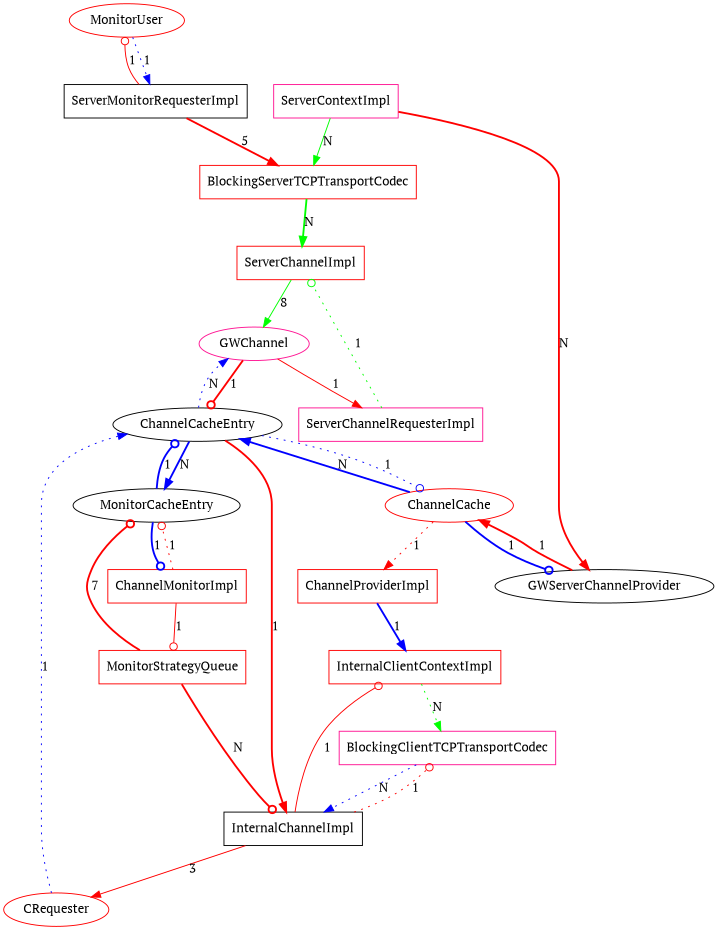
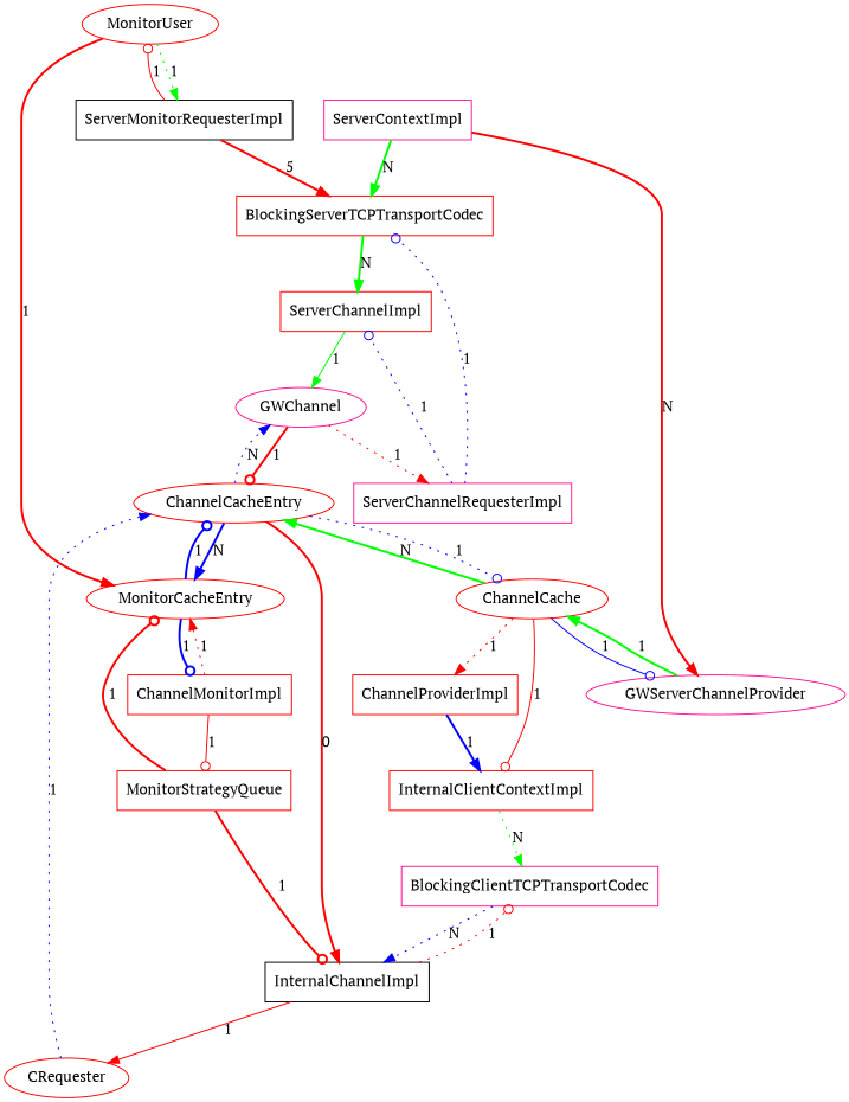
  digraph {
    fontname="PT Serif"
    node [color=red fontname="PT Serif" shape=box]
    edge [arrowhead=normal color=red fontname="PT Serif" style=bold]
    ServerContextImpl [color=deeppink]
    BlockingServerTCPTransportCodec
-   GWServerChannelProvider [color=black shape=""]
+   GWServerChannelProvider [color=deeppink shape=""]
    ServerChannelImpl
    ChannelCache [shape=""]
    GWChannel [color=deeppink shape=""]
    ServerChannelRequesterImpl [color=deeppink]
-   ChannelCacheEntry [color=black shape=""]
+   ChannelCacheEntry [shape=""]
    ServerMonitorRequesterImpl [color=black]
    MonitorUser [shape=""]
-   MonitorCacheEntry [color=black shape=""]
+   MonitorCacheEntry [shape=""]
    BlockingClientTCPTransportCodec [color=deeppink]
    InternalClientContextImpl
    InternalChannelImpl [color=black]
    ChannelProviderImpl
    CRequester [shape=""]
    ChannelMonitorImpl
    MonitorStrategyQueue
-   ServerContextImpl -> BlockingServerTCPTransportCodec [color=green label=N style=solid]
+   ServerContextImpl -> BlockingServerTCPTransportCodec [color=green label=N]
    ServerContextImpl -> GWServerChannelProvider [label=N]
    BlockingServerTCPTransportCodec -> ServerChannelImpl [color=green label=N]
-   GWServerChannelProvider -> ChannelCache [label=1]
-   ServerChannelImpl -> GWChannel [color=green label=8 style=solid]
-   ChannelCache -> GWServerChannelProvider [arrowhead=odot color=blue label=1]
-   ChannelCache -> ChannelCacheEntry [color=blue label=N]
+   GWServerChannelProvider -> ChannelCache [color=green label=1]
+   ServerChannelImpl -> GWChannel [color=green label=1 style=solid]
+   ChannelCache -> GWServerChannelProvider [arrowhead=odot color=blue label=1 style=solid]
+   ChannelCache -> ChannelCacheEntry [color=green label=N]
    ChannelCache -> ChannelProviderImpl [label=1 style=dotted]
-   GWChannel -> ServerChannelRequesterImpl [label=1 style=solid]
+   GWChannel -> ServerChannelRequesterImpl [label=1 style=dotted]
    GWChannel -> ChannelCacheEntry [arrowhead=odot label=1]
-   ServerChannelRequesterImpl -> ServerChannelImpl [arrowhead=odot color=green label=1 style=dotted]
+   ServerChannelRequesterImpl -> BlockingServerTCPTransportCodec [arrowhead=odot color=blue label=1 style=dotted]
+   ServerChannelRequesterImpl -> ServerChannelImpl [arrowhead=odot color=blue label=1 style=dotted]
    ChannelCacheEntry -> ChannelCache [arrowhead=odot color=blue label=1 style=dotted]
    ChannelCacheEntry -> GWChannel [color=blue label=N style=dotted]
    ChannelCacheEntry -> MonitorCacheEntry [color=blue label=N]
-   ChannelCacheEntry -> InternalChannelImpl [label=1]
+   ChannelCacheEntry -> InternalChannelImpl [label=0]
    ServerMonitorRequesterImpl -> BlockingServerTCPTransportCodec [label=5]
    ServerMonitorRequesterImpl -> MonitorUser [arrowhead=odot label=1 style=solid]
-   MonitorUser -> ServerMonitorRequesterImpl [color=blue label=1 style=dotted]
+   MonitorUser -> ServerMonitorRequesterImpl [color=green label=1 style=dotted]
+   MonitorUser -> MonitorCacheEntry [label=1]
    MonitorCacheEntry -> ChannelCacheEntry [arrowhead=odot color=blue label=1]
    MonitorCacheEntry -> ChannelMonitorImpl [arrowhead=odot color=blue label=1]
    BlockingClientTCPTransportCodec -> InternalChannelImpl [color=blue label=N style=dotted]
    InternalClientContextImpl -> BlockingClientTCPTransportCodec [color=green label=N style=dotted]
    InternalChannelImpl -> BlockingClientTCPTransportCodec [arrowhead=odot label=1 style=dotted]
-   InternalChannelImpl -> InternalClientContextImpl [arrowhead=odot label=1 style=solid]
-   InternalChannelImpl -> CRequester [label=3 style=solid]
+   ChannelCache -> InternalClientContextImpl [arrowhead=odot label=1 style=solid]
+   InternalChannelImpl -> CRequester [label=1 style=solid]
    ChannelProviderImpl -> InternalClientContextImpl [color=blue label=1]
    CRequester -> ChannelCacheEntry [color=blue label=1 style=dotted]
-   ChannelMonitorImpl -> MonitorCacheEntry [arrowhead=odot label=1 style=dotted]
+   ChannelMonitorImpl -> MonitorCacheEntry [label=1 style=dotted]
    ChannelMonitorImpl -> MonitorStrategyQueue [arrowhead=odot label=1 style=solid]
-   MonitorStrategyQueue -> MonitorCacheEntry [arrowhead=odot label=7]
-   MonitorStrategyQueue -> InternalChannelImpl [arrowhead=odot label=N]
+   MonitorStrategyQueue -> MonitorCacheEntry [arrowhead=odot label=1]
+   MonitorStrategyQueue -> InternalChannelImpl [arrowhead=odot label=1]
  }
